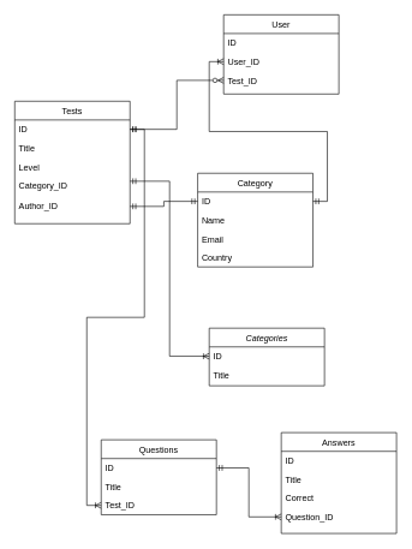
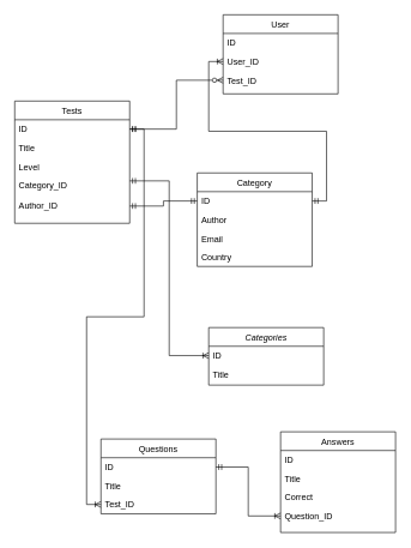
  <mxCell id="0" />
  <mxCell id="1" parent="0" />
  <mxCell id="2" value="Categories" style="swimlane;fontStyle=2;align=center;verticalAlign=top;childLayout=stackLayout;horizontal=1;startSize=26;horizontalStack=0;resizeParent=1;resizeLast=0;collapsible=1;marginBottom=0;rounded=0;shadow=0;strokeWidth=1;" parent="1" vertex="1"><mxGeometry x="290" y="455" width="160" height="80" as="geometry"><mxRectangle x="230" y="140" width="160" height="26" as="alternateBounds" /></mxGeometry></mxCell>
  <mxCell id="3" value="ID&#10;" style="text;align=left;verticalAlign=top;spacingLeft=4;spacingRight=4;overflow=hidden;rotatable=0;points=[[0,0.5],[1,0.5]];portConstraint=eastwest;" parent="2" vertex="1"><mxGeometry y="26" width="160" height="26" as="geometry" /></mxCell>
  <mxCell id="4" value="Title" style="text;align=left;verticalAlign=top;spacingLeft=4;spacingRight=4;overflow=hidden;rotatable=0;points=[[0,0.5],[1,0.5]];portConstraint=eastwest;rounded=0;shadow=0;html=0;" parent="2" vertex="1"><mxGeometry y="52" width="160" height="26" as="geometry" /></mxCell>
  <mxCell id="5" style="edgeStyle=orthogonalEdgeStyle;rounded=0;orthogonalLoop=1;jettySize=auto;html=1;exitX=1;exitY=0.5;exitDx=0;exitDy=0;entryX=0;entryY=0.5;entryDx=0;entryDy=0;startArrow=ERmandOne;startFill=0;endArrow=ERzeroToMany;endFill=0;" parent="1" source="8" target="31" edge="1"><mxGeometry relative="1" as="geometry" /></mxCell>
  <mxCell id="6" style="edgeStyle=orthogonalEdgeStyle;rounded=0;orthogonalLoop=1;jettySize=auto;html=1;exitX=1;exitY=0.5;exitDx=0;exitDy=0;entryX=0;entryY=0.5;entryDx=0;entryDy=0;startArrow=ERmandOne;startFill=0;endArrow=ERoneToMany;endFill=0;" parent="1" source="8" target="22" edge="1"><mxGeometry relative="1" as="geometry"><Array as="points"><mxPoint x="200" y="179" /><mxPoint x="200" y="440" /><mxPoint x="120" y="440" /><mxPoint x="120" y="701" /></Array></mxGeometry></mxCell>
  <mxCell id="7" value="Tests" style="swimlane;fontStyle=0;align=center;verticalAlign=top;childLayout=stackLayout;horizontal=1;startSize=26;horizontalStack=0;resizeParent=1;resizeLast=0;collapsible=1;marginBottom=0;rounded=0;shadow=0;strokeWidth=1;" parent="1" vertex="1"><mxGeometry x="20" y="140" width="160" height="170" as="geometry"><mxRectangle x="130" y="380" width="160" height="26" as="alternateBounds" /></mxGeometry></mxCell>
  <mxCell id="8" value="ID" style="text;align=left;verticalAlign=top;spacingLeft=4;spacingRight=4;overflow=hidden;rotatable=0;points=[[0,0.5],[1,0.5]];portConstraint=eastwest;rounded=0;shadow=0;html=0;" parent="7" vertex="1"><mxGeometry y="26" width="160" height="26" as="geometry" /></mxCell>
  <mxCell id="9" value="Title" style="text;align=left;verticalAlign=top;spacingLeft=4;spacingRight=4;overflow=hidden;rotatable=0;points=[[0,0.5],[1,0.5]];portConstraint=eastwest;" parent="7" vertex="1"><mxGeometry y="52" width="160" height="26" as="geometry" /></mxCell>
  <mxCell id="10" value="Level" style="text;align=left;verticalAlign=top;spacingLeft=4;spacingRight=4;overflow=hidden;rotatable=0;points=[[0,0.5],[1,0.5]];portConstraint=eastwest;" parent="7" vertex="1"><mxGeometry y="78" width="160" height="26" as="geometry" /></mxCell>
  <mxCell id="11" value="Category_ID" style="text;align=left;verticalAlign=top;spacingLeft=4;spacingRight=4;overflow=hidden;rotatable=0;points=[[0,0.5],[1,0.5]];portConstraint=eastwest;rounded=0;shadow=0;html=0;" parent="7" vertex="1"><mxGeometry y="104" width="160" height="28" as="geometry" /></mxCell>
  <mxCell id="12" value="Author_ID" style="text;align=left;verticalAlign=top;spacingLeft=4;spacingRight=4;overflow=hidden;rotatable=0;points=[[0,0.5],[1,0.5]];portConstraint=eastwest;rounded=0;shadow=0;html=0;" parent="7" vertex="1"><mxGeometry y="132" width="160" height="28" as="geometry" /></mxCell>
  <mxCell id="13" style="edgeStyle=orthogonalEdgeStyle;rounded=0;orthogonalLoop=1;jettySize=auto;html=1;entryX=1;entryY=0.5;entryDx=0;entryDy=0;startArrow=ERmandOne;startFill=0;endArrow=ERmandOne;endFill=0;exitX=0;exitY=0.5;exitDx=0;exitDy=0;jumpStyle=none;" parent="1" source="15" target="12" edge="1"><mxGeometry relative="1" as="geometry"><mxPoint x="350" y="100" as="sourcePoint" /></mxGeometry></mxCell>
  <mxCell id="14" value="Category" style="swimlane;fontStyle=0;align=center;verticalAlign=top;childLayout=stackLayout;horizontal=1;startSize=26;horizontalStack=0;resizeParent=1;resizeLast=0;collapsible=1;marginBottom=0;rounded=0;shadow=0;strokeWidth=1;" parent="1" vertex="1"><mxGeometry x="274" y="240" width="160" height="130" as="geometry"><mxRectangle x="550" y="140" width="160" height="26" as="alternateBounds" /></mxGeometry></mxCell>
  <mxCell id="15" value="ID" style="text;align=left;verticalAlign=top;spacingLeft=4;spacingRight=4;overflow=hidden;rotatable=0;points=[[0,0.5],[1,0.5]];portConstraint=eastwest;" parent="14" vertex="1"><mxGeometry y="26" width="160" height="26" as="geometry" /></mxCell>
- <mxCell id="16" value="Name" style="text;align=left;verticalAlign=top;spacingLeft=4;spacingRight=4;overflow=hidden;rotatable=0;points=[[0,0.5],[1,0.5]];portConstraint=eastwest;rounded=0;shadow=0;html=0;" parent="14" vertex="1"><mxGeometry y="52" width="160" height="26" as="geometry" /></mxCell>
+ <mxCell id="16" value="Author" style="text;align=left;verticalAlign=top;spacingLeft=4;spacingRight=4;overflow=hidden;rotatable=0;points=[[0,0.5],[1,0.5]];portConstraint=eastwest;rounded=0;shadow=0;html=0;" parent="14" vertex="1"><mxGeometry y="52" width="160" height="26" as="geometry" /></mxCell>
  <mxCell id="17" value="Email" style="text;align=left;verticalAlign=top;spacingLeft=4;spacingRight=4;overflow=hidden;rotatable=0;points=[[0,0.5],[1,0.5]];portConstraint=eastwest;rounded=0;shadow=0;html=0;" parent="14" vertex="1"><mxGeometry y="78" width="160" height="26" as="geometry" /></mxCell>
  <mxCell id="18" value="Country" style="text;align=left;verticalAlign=top;spacingLeft=4;spacingRight=4;overflow=hidden;rotatable=0;points=[[0,0.5],[1,0.5]];portConstraint=eastwest;rounded=0;shadow=0;html=0;" parent="14" vertex="1"><mxGeometry y="104" width="160" height="26" as="geometry" /></mxCell>
  <mxCell id="19" value="Questions" style="swimlane;fontStyle=0;align=center;verticalAlign=top;childLayout=stackLayout;horizontal=1;startSize=26;horizontalStack=0;resizeParent=1;resizeLast=0;collapsible=1;marginBottom=0;rounded=0;shadow=0;strokeWidth=1;" parent="1" vertex="1"><mxGeometry x="140" y="610" width="160" height="104" as="geometry"><mxRectangle x="550" y="140" width="160" height="26" as="alternateBounds" /></mxGeometry></mxCell>
  <mxCell id="20" value="ID" style="text;align=left;verticalAlign=top;spacingLeft=4;spacingRight=4;overflow=hidden;rotatable=0;points=[[0,0.5],[1,0.5]];portConstraint=eastwest;" parent="19" vertex="1"><mxGeometry y="26" width="160" height="26" as="geometry" /></mxCell>
  <mxCell id="21" value="Title" style="text;align=left;verticalAlign=top;spacingLeft=4;spacingRight=4;overflow=hidden;rotatable=0;points=[[0,0.5],[1,0.5]];portConstraint=eastwest;rounded=0;shadow=0;html=0;" parent="19" vertex="1"><mxGeometry y="52" width="160" height="26" as="geometry" /></mxCell>
  <mxCell id="22" value="Test_ID" style="text;align=left;verticalAlign=top;spacingLeft=4;spacingRight=4;overflow=hidden;rotatable=0;points=[[0,0.5],[1,0.5]];portConstraint=eastwest;rounded=0;shadow=0;html=0;" parent="19" vertex="1"><mxGeometry y="78" width="160" height="26" as="geometry" /></mxCell>
  <mxCell id="23" value="Answers" style="swimlane;fontStyle=0;align=center;verticalAlign=top;childLayout=stackLayout;horizontal=1;startSize=26;horizontalStack=0;resizeParent=1;resizeLast=0;collapsible=1;marginBottom=0;rounded=0;shadow=0;strokeWidth=1;" parent="1" vertex="1"><mxGeometry x="390" y="600" width="160" height="140" as="geometry"><mxRectangle x="550" y="140" width="160" height="26" as="alternateBounds" /></mxGeometry></mxCell>
  <mxCell id="24" value="ID" style="text;align=left;verticalAlign=top;spacingLeft=4;spacingRight=4;overflow=hidden;rotatable=0;points=[[0,0.5],[1,0.5]];portConstraint=eastwest;" parent="23" vertex="1"><mxGeometry y="26" width="160" height="26" as="geometry" /></mxCell>
  <mxCell id="25" value="Title" style="text;align=left;verticalAlign=top;spacingLeft=4;spacingRight=4;overflow=hidden;rotatable=0;points=[[0,0.5],[1,0.5]];portConstraint=eastwest;" parent="23" vertex="1"><mxGeometry y="52" width="160" height="26" as="geometry" /></mxCell>
  <mxCell id="26" value="Correct" style="text;align=left;verticalAlign=top;spacingLeft=4;spacingRight=4;overflow=hidden;rotatable=0;points=[[0,0.5],[1,0.5]];portConstraint=eastwest;rounded=0;shadow=0;html=0;" parent="23" vertex="1"><mxGeometry y="78" width="160" height="26" as="geometry" /></mxCell>
  <mxCell id="27" value="Question_ID" style="text;align=left;verticalAlign=top;spacingLeft=4;spacingRight=4;overflow=hidden;rotatable=0;points=[[0,0.5],[1,0.5]];portConstraint=eastwest;rounded=0;shadow=0;html=0;" parent="23" vertex="1"><mxGeometry y="104" width="160" height="26" as="geometry" /></mxCell>
  <mxCell id="28" value="User" style="swimlane;fontStyle=0;align=center;verticalAlign=top;childLayout=stackLayout;horizontal=1;startSize=26;horizontalStack=0;resizeParent=1;resizeLast=0;collapsible=1;marginBottom=0;rounded=0;shadow=0;strokeWidth=1;" parent="1" vertex="1"><mxGeometry x="310" y="20" width="160" height="110" as="geometry"><mxRectangle x="550" y="140" width="160" height="26" as="alternateBounds" /></mxGeometry></mxCell>
  <mxCell id="29" value="ID" style="text;align=left;verticalAlign=top;spacingLeft=4;spacingRight=4;overflow=hidden;rotatable=0;points=[[0,0.5],[1,0.5]];portConstraint=eastwest;" parent="28" vertex="1"><mxGeometry y="26" width="160" height="26" as="geometry" /></mxCell>
  <mxCell id="30" value="User_ID" style="text;align=left;verticalAlign=top;spacingLeft=4;spacingRight=4;overflow=hidden;rotatable=0;points=[[0,0.5],[1,0.5]];portConstraint=eastwest;" parent="28" vertex="1"><mxGeometry y="52" width="160" height="26" as="geometry" /></mxCell>
  <mxCell id="31" value="Test_ID" style="text;align=left;verticalAlign=top;spacingLeft=4;spacingRight=4;overflow=hidden;rotatable=0;points=[[0,0.5],[1,0.5]];portConstraint=eastwest;rounded=0;shadow=0;html=0;" parent="28" vertex="1"><mxGeometry y="78" width="160" height="26" as="geometry" /></mxCell>
  <mxCell id="32" value="" style="endArrow=ERmandOne;startArrow=ERoneToMany;html=1;rounded=0;exitX=0;exitY=0.5;exitDx=0;exitDy=0;entryX=1;entryY=0.25;entryDx=0;entryDy=0;startFill=0;endFill=0;entryPerimeter=0;edgeStyle=orthogonalEdgeStyle;" parent="1" source="3" target="11" edge="1"><mxGeometry width="50" height="50" relative="1" as="geometry"><mxPoint x="280" y="70" as="sourcePoint" /><mxPoint x="330" y="20" as="targetPoint" /></mxGeometry></mxCell>
  <mxCell id="33" style="edgeStyle=orthogonalEdgeStyle;rounded=0;orthogonalLoop=1;jettySize=auto;html=1;exitX=1;exitY=0.5;exitDx=0;exitDy=0;entryX=0;entryY=0.5;entryDx=0;entryDy=0;startArrow=ERmandOne;startFill=0;endArrow=ERoneToMany;endFill=0;" parent="1" source="20" target="27" edge="1"><mxGeometry relative="1" as="geometry" /></mxCell>
  <mxCell id="34" style="edgeStyle=orthogonalEdgeStyle;rounded=0;jumpStyle=none;orthogonalLoop=1;jettySize=auto;html=1;entryX=0;entryY=0.5;entryDx=0;entryDy=0;startArrow=ERmandOne;startFill=0;endArrow=ERoneToMany;endFill=0;exitX=1;exitY=0.5;exitDx=0;exitDy=0;" parent="1" source="15" target="30" edge="1"><mxGeometry relative="1" as="geometry" /></mxCell>
